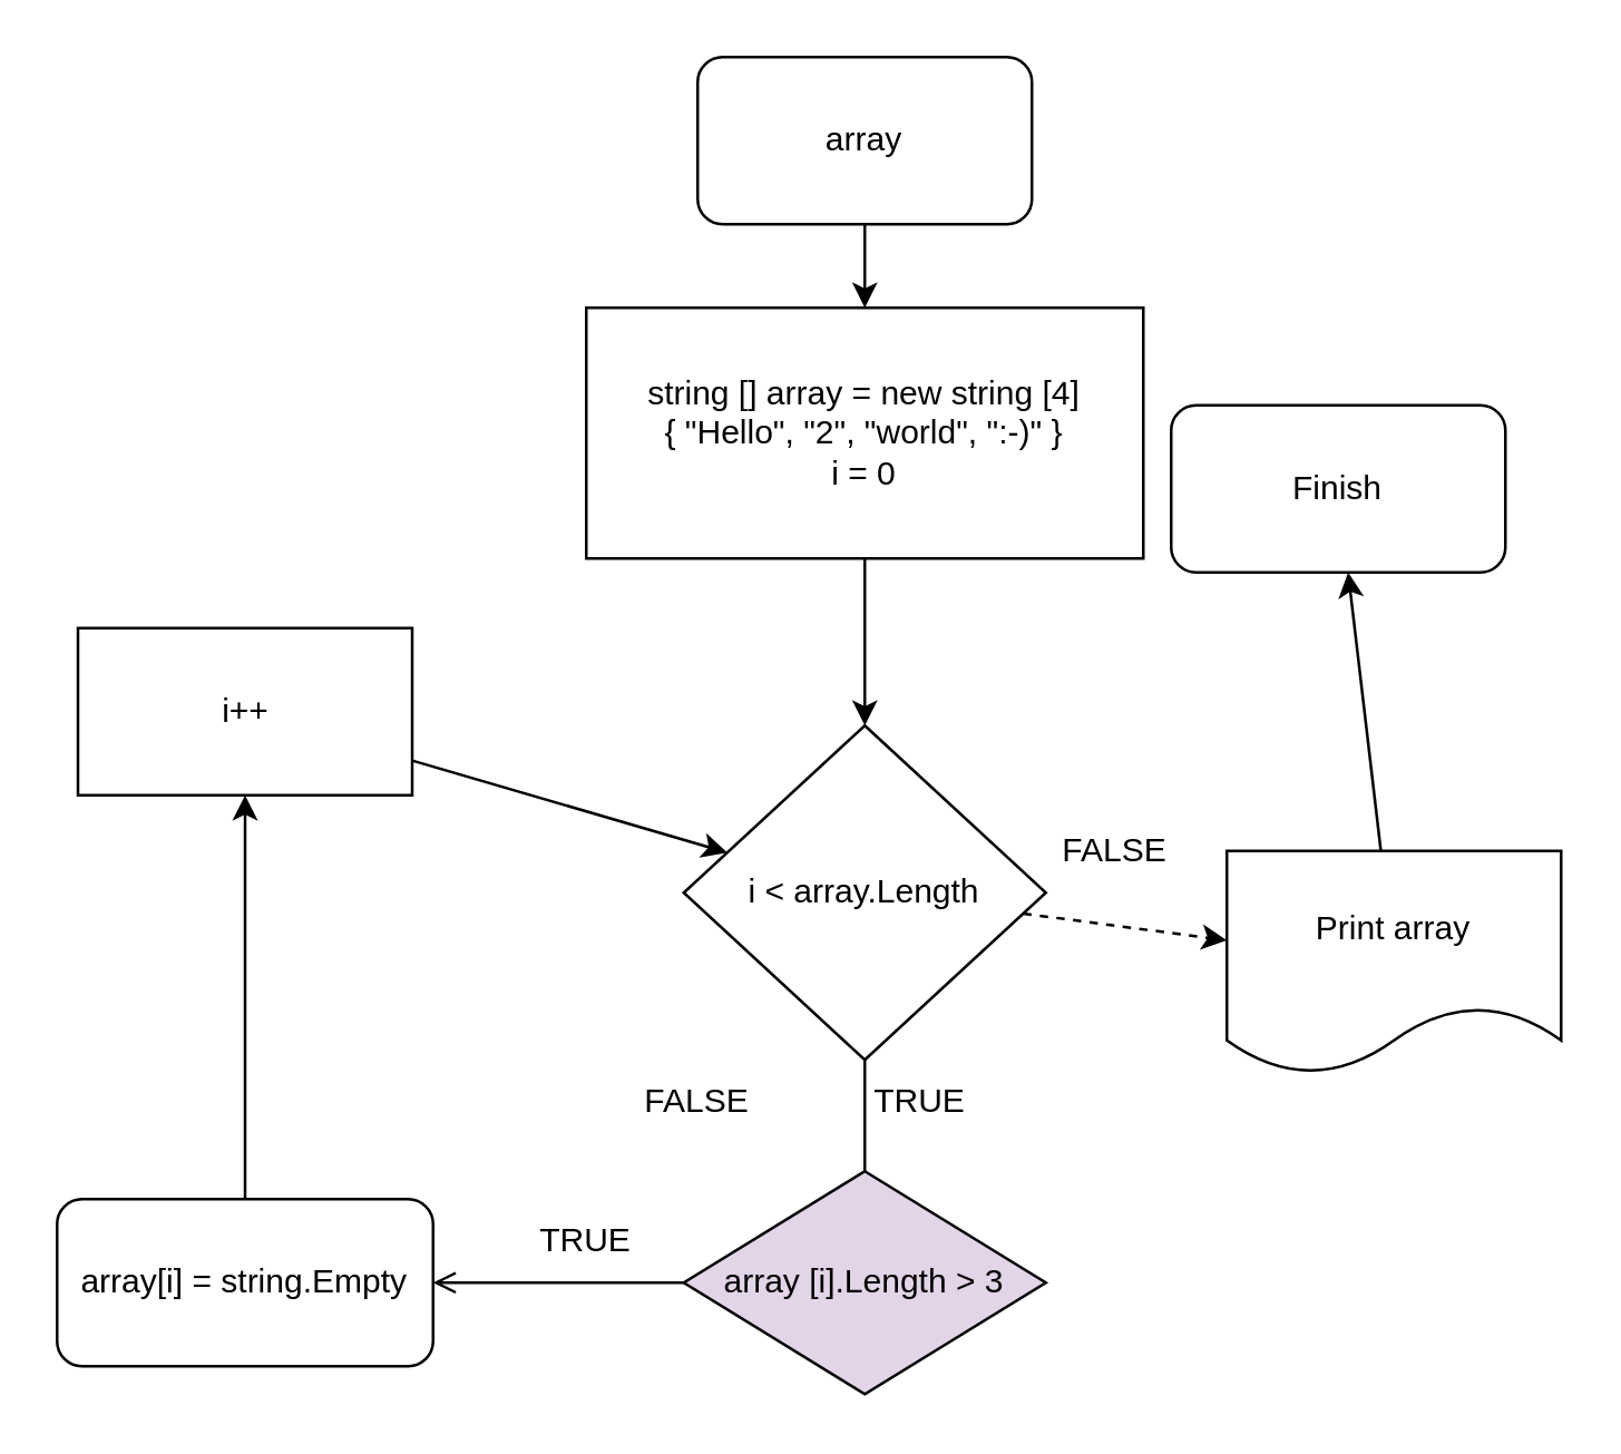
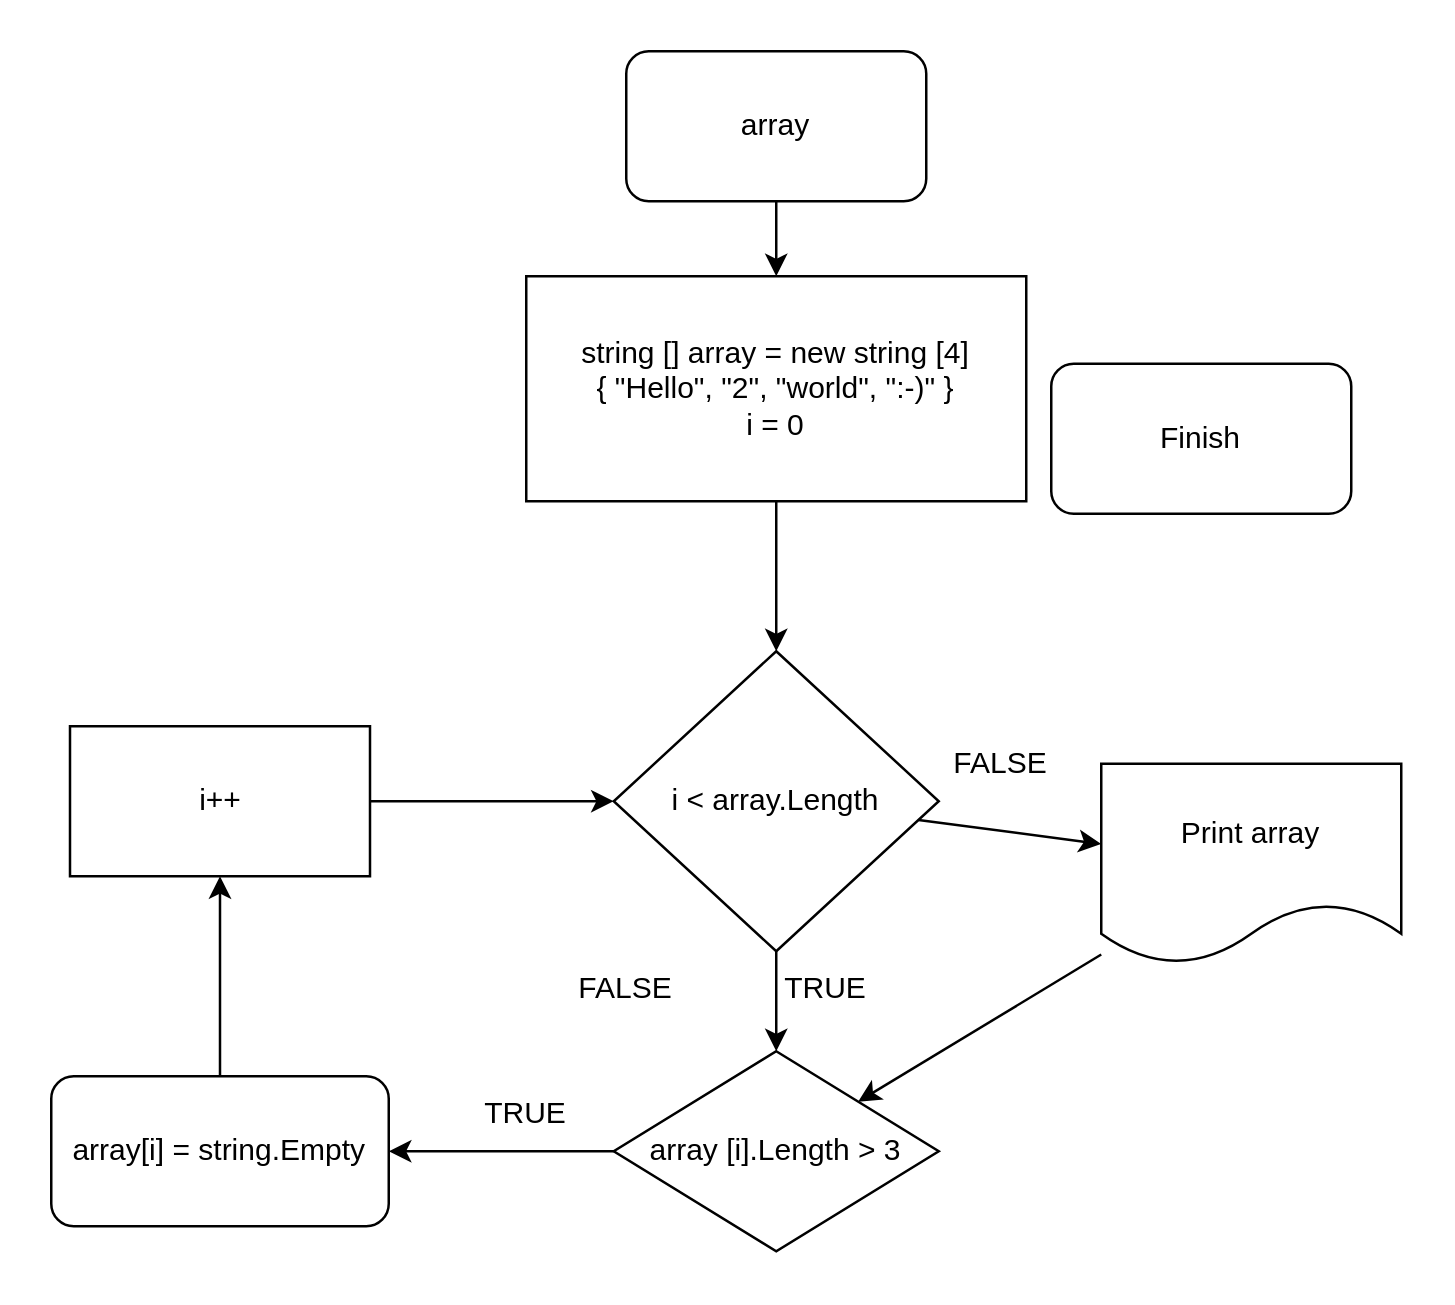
  <mxCell id="0" />
  <mxCell id="1" parent="0" />
  <mxCell id="2" value="" style="edgeStyle=none;html=1;entryX=0.5;entryY=0;entryDx=0;entryDy=0;" edge="1" parent="1" source="3" target="5"><mxGeometry relative="1" as="geometry"><mxPoint x="310" y="100" as="targetPoint" /><Array as="points" /></mxGeometry></mxCell>
  <mxCell id="3" value="array" style="rounded=1;whiteSpace=wrap;html=1;" vertex="1" parent="1"><mxGeometry x="250" y="20" width="120" height="60" as="geometry" /></mxCell>
  <mxCell id="4" value="" style="edgeStyle=none;html=1;" edge="1" parent="1" source="5" target="8"><mxGeometry relative="1" as="geometry" /></mxCell>
  <mxCell id="5" value="string [] array = new string [4]&lt;br&gt;{ &quot;Hello&quot;, &quot;2&quot;, &quot;world&quot;, &quot;:-)&quot; }&lt;br&gt;i = 0" style="rounded=0;whiteSpace=wrap;html=1;" vertex="1" parent="1"><mxGeometry x="210" y="110" width="200" height="90" as="geometry" /></mxCell>
- <mxCell id="6" value="" style="edgeStyle=none;html=1;endArrow=none;" edge="1" parent="1" source="8" target="10"><mxGeometry relative="1" as="geometry" /></mxCell>
- <mxCell id="7" value="" style="edgeStyle=none;html=1;dashed=1;" edge="1" parent="1" source="8" target="16"><mxGeometry relative="1" as="geometry" /></mxCell>
+ <mxCell id="6" value="" style="edgeStyle=none;html=1;" edge="1" parent="1" source="8" target="10"><mxGeometry relative="1" as="geometry" /></mxCell>
+ <mxCell id="7" value="" style="edgeStyle=none;html=1;" edge="1" parent="1" source="8" target="16"><mxGeometry relative="1" as="geometry" /></mxCell>
  <mxCell id="8" value="i &amp;lt; array.Length" style="rhombus;whiteSpace=wrap;html=1;rounded=0;" vertex="1" parent="1"><mxGeometry x="245" y="260" width="130" height="120" as="geometry" /></mxCell>
- <mxCell id="9" value="" style="edgeStyle=none;html=1;endArrow=open;" edge="1" parent="1" source="10" target="13"><mxGeometry relative="1" as="geometry" /></mxCell>
- <mxCell id="10" value="array [i].Length &amp;gt; 3" style="rhombus;whiteSpace=wrap;html=1;rounded=0;fillColor=#e1d5e7;" vertex="1" parent="1"><mxGeometry x="245" y="420" width="130" height="80" as="geometry" /></mxCell>
+ <mxCell id="9" value="" style="edgeStyle=none;html=1;" edge="1" parent="1" source="10" target="13"><mxGeometry relative="1" as="geometry" /></mxCell>
+ <mxCell id="10" value="array [i].Length &amp;gt; 3" style="rhombus;whiteSpace=wrap;html=1;rounded=0;" vertex="1" parent="1"><mxGeometry x="245" y="420" width="130" height="80" as="geometry" /></mxCell>
  <mxCell id="11" value="TRUE" style="text;html=1;strokeColor=none;fillColor=none;align=center;verticalAlign=middle;whiteSpace=wrap;rounded=0;" vertex="1" parent="1"><mxGeometry x="300" y="380" width="60" height="30" as="geometry" /></mxCell>
  <mxCell id="12" value="" style="edgeStyle=none;html=1;" edge="1" parent="1" source="13" target="20"><mxGeometry relative="1" as="geometry" /></mxCell>
  <mxCell id="13" value="array[i] = string.Empty&lt;br&gt;" style="whiteSpace=wrap;html=1;rounded=1;" vertex="1" parent="1"><mxGeometry x="20" y="430" width="135" height="60" as="geometry" /></mxCell>
  <mxCell id="14" value="TRUE" style="text;html=1;strokeColor=none;fillColor=none;align=center;verticalAlign=middle;whiteSpace=wrap;rounded=0;" vertex="1" parent="1"><mxGeometry x="180" y="430" width="60" height="30" as="geometry" /></mxCell>
- <mxCell id="15" value="" style="edgeStyle=none;html=1;" edge="1" parent="1" source="16" target="18"><mxGeometry relative="1" as="geometry" /></mxCell>
+ <mxCell id="15" value="" style="edgeStyle=none;html=1;" edge="1" parent="1" source="16" target="10"><mxGeometry relative="1" as="geometry" /></mxCell>
  <mxCell id="16" value="Print array" style="shape=document;whiteSpace=wrap;html=1;boundedLbl=1;rounded=0;" vertex="1" parent="1"><mxGeometry x="440" y="305" width="120" height="80" as="geometry" /></mxCell>
  <mxCell id="17" value="FALSE" style="text;html=1;strokeColor=none;fillColor=none;align=center;verticalAlign=middle;whiteSpace=wrap;rounded=0;" vertex="1" parent="1"><mxGeometry x="370" y="290" width="60" height="30" as="geometry" /></mxCell>
  <mxCell id="18" value="Finish" style="rounded=1;whiteSpace=wrap;html=1;" vertex="1" parent="1"><mxGeometry x="420" y="145" width="120" height="60" as="geometry" /></mxCell>
  <mxCell id="19" value="" style="edgeStyle=none;html=1;" edge="1" parent="1" source="20" target="8"><mxGeometry relative="1" as="geometry" /></mxCell>
- <mxCell id="20" value="i++" style="whiteSpace=wrap;html=1;rounded=0;" vertex="1" parent="1"><mxGeometry x="27.5" y="225" width="120" height="60" as="geometry" /></mxCell>
+ <mxCell id="20" value="i++" style="whiteSpace=wrap;html=1;rounded=0;" vertex="1" parent="1"><mxGeometry x="27.5" y="290" width="120" height="60" as="geometry" /></mxCell>
  <mxCell id="21" value="FALSE" style="text;html=1;strokeColor=none;fillColor=none;align=center;verticalAlign=middle;whiteSpace=wrap;rounded=0;" vertex="1" parent="1"><mxGeometry x="220" y="380" width="60" height="30" as="geometry" /></mxCell>
